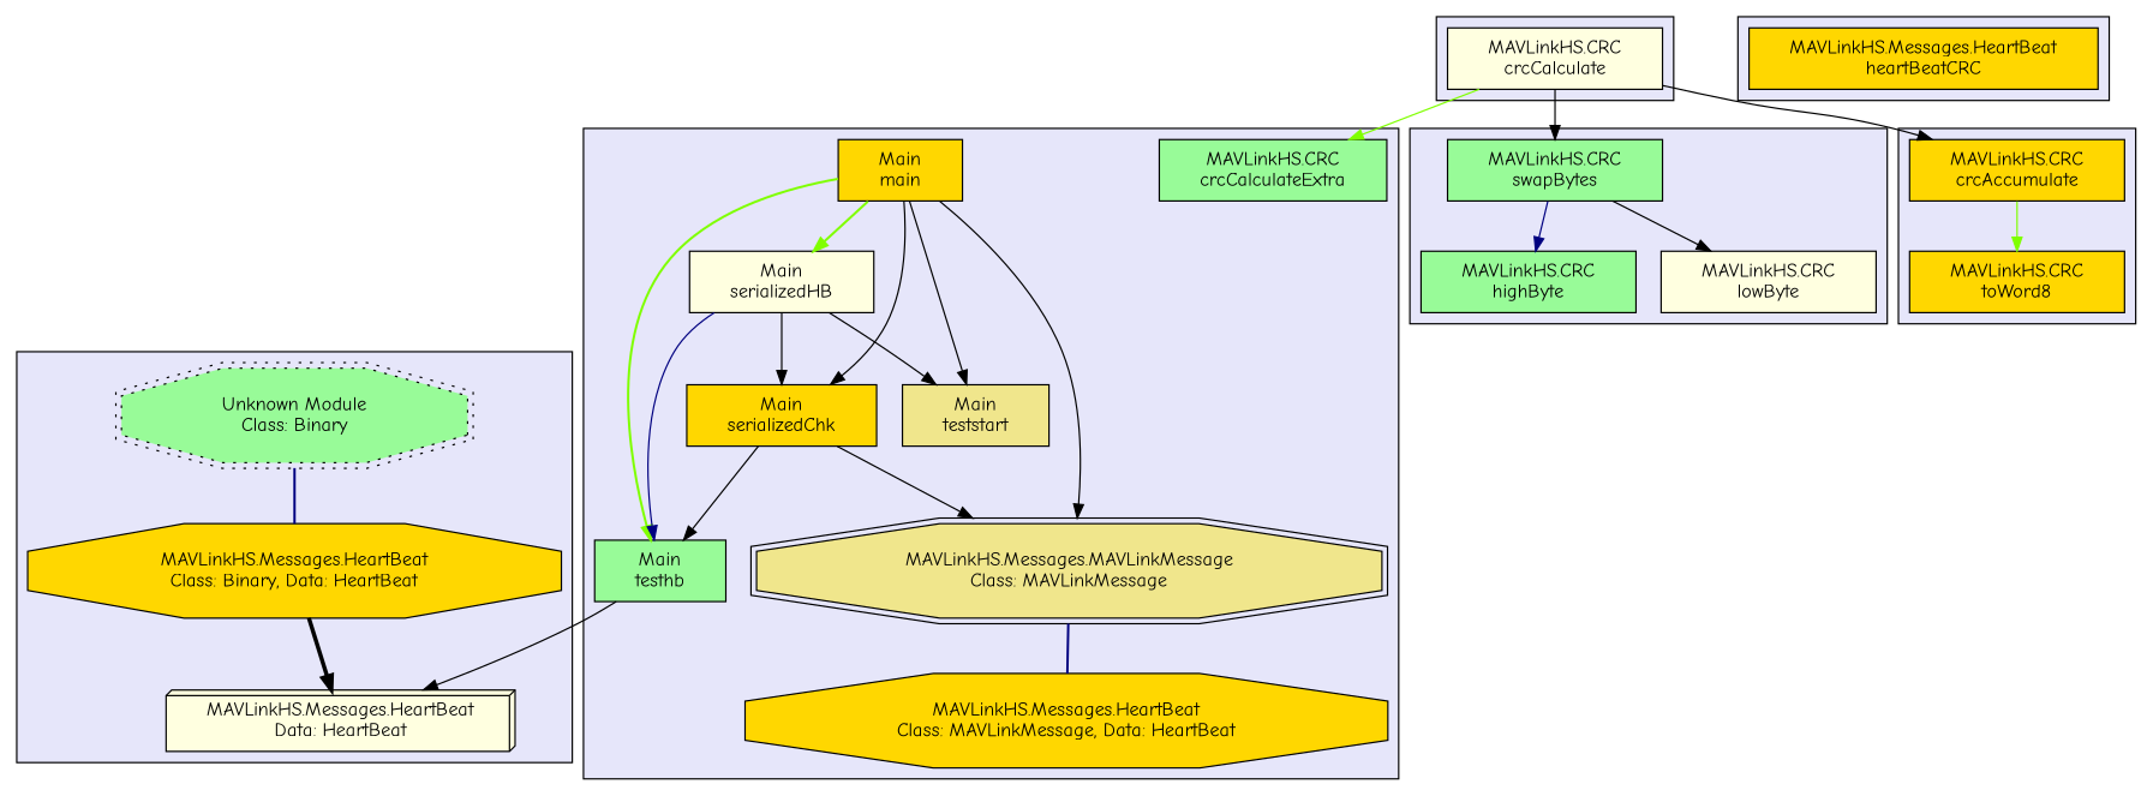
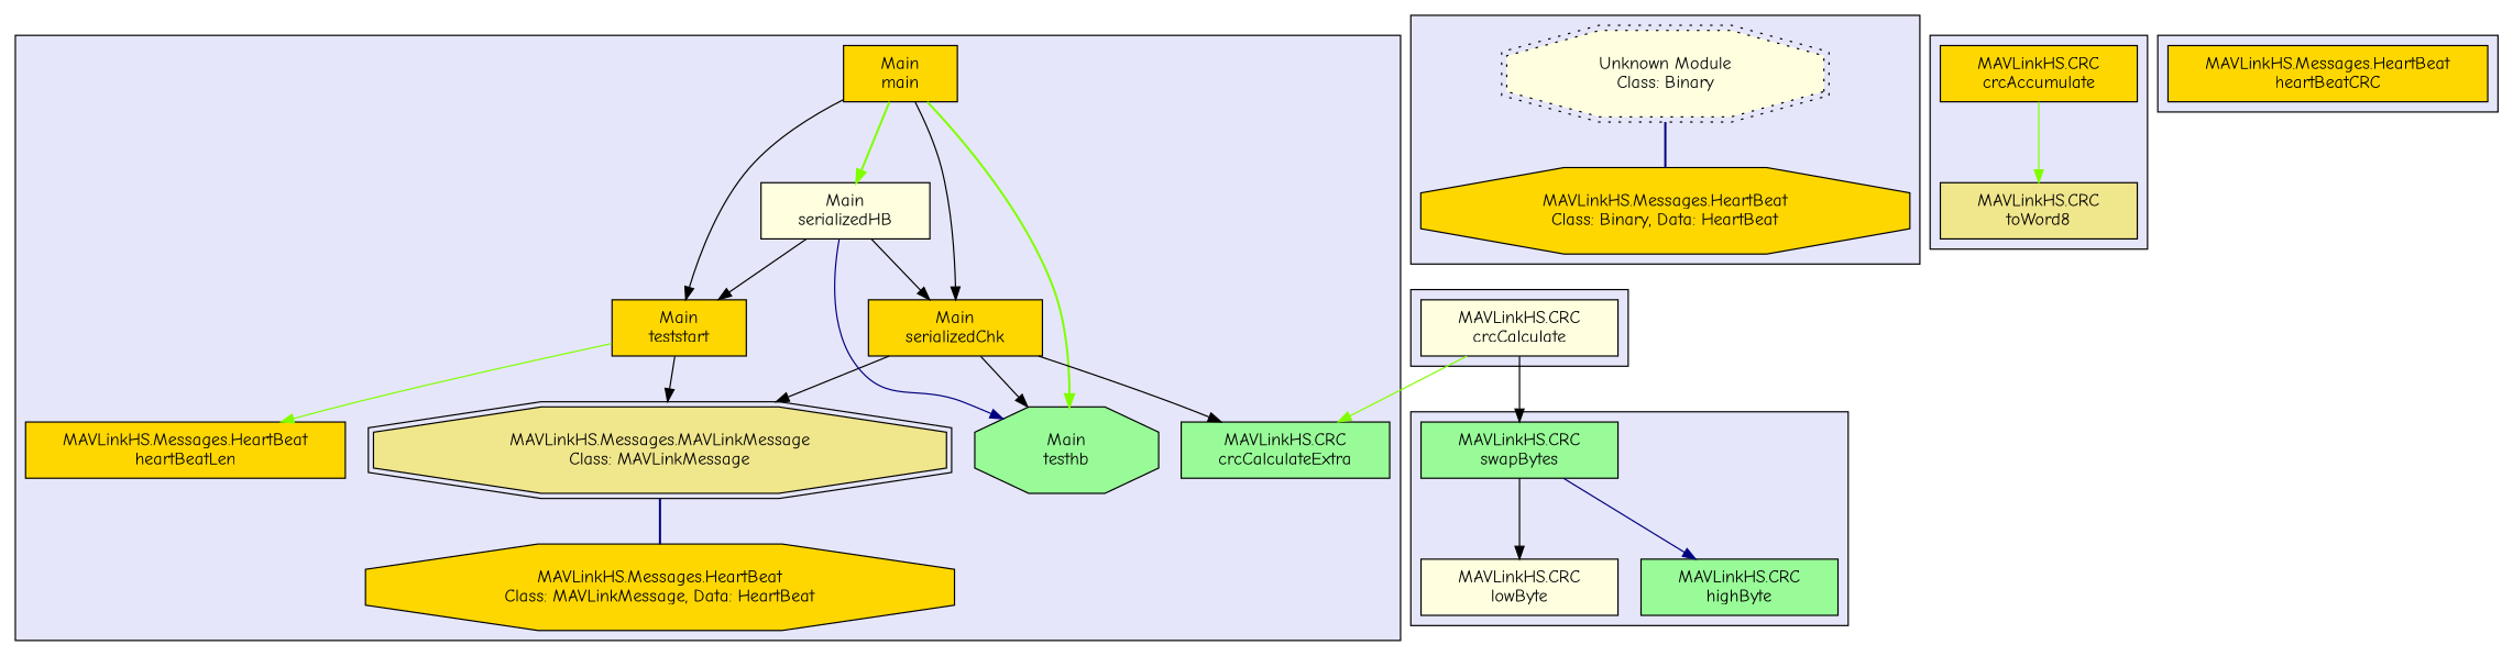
  digraph {
    fontname="Comic Neue"
    node [fillcolor=gold fontname="Comic Neue" margin="0.4,0.1" shape=box style="filled,solid"]
    edge [color=black fontname="Comic Neue" penwidth=1]
    n1 [fillcolor=palegreen label="MAVLinkHS.CRC\ncrcCalculateExtra"]
    n2 [label="MAVLinkHS.Messages.HeartBeat\nClass: MAVLinkMessage, Data: HeartBeat" shape=octagon]
+   n3 [label="MAVLinkHS.Messages.HeartBeat\nheartBeatLen"]
    n4 [fillcolor=khaki label="MAVLinkHS.Messages.MAVLinkMessage\nClass: MAVLinkMessage" shape=doubleoctagon]
    n5 [label="Main\nmain"]
    n6 [label="Main\nserializedChk"]
    n7 [fillcolor=lightyellow label="Main\nserializedHB"]
-   n8 [fillcolor=palegreen label="Main\ntesthb"]
-   n9 [fillcolor=khaki label="Main\nteststart"]
+   n8 [fillcolor=palegreen label="Main\ntesthb" shape=octagon]
+   n9 [label="Main\nteststart"]
    n10 [fillcolor=palegreen label="MAVLinkHS.CRC\nhighByte"]
    n11 [fillcolor=lightyellow label="MAVLinkHS.CRC\nlowByte"]
    n12 [fillcolor=palegreen label="MAVLinkHS.CRC\nswapBytes"]
-   n13 [fillcolor=lightyellow label="MAVLinkHS.Messages.HeartBeat\nData: HeartBeat" shape=box3d]
    n14 [label="MAVLinkHS.Messages.HeartBeat\nClass: Binary, Data: HeartBeat" shape=octagon]
-   n15 [fillcolor=palegreen label="Unknown Module\nClass: Binary" shape=doubleoctagon style="filled,dotted"]
+   n15 [fillcolor=lightyellow label="Unknown Module\nClass: Binary" shape=doubleoctagon style="filled,dotted"]
    n16 [label="MAVLinkHS.CRC\ncrcAccumulate"]
-   n17 [label="MAVLinkHS.CRC\ntoWord8"]
+   n17 [fillcolor=khaki label="MAVLinkHS.CRC\ntoWord8"]
    n18 [fillcolor=lightyellow label="MAVLinkHS.CRC\ncrcCalculate"]
    n19 [label="MAVLinkHS.Messages.HeartBeat\nheartBeatCRC"]
    subgraph cluster_1 {
      fillcolor=lavender
      style=filled
      n1
      n2
+     n3
      n4
      n5
      n6
      n7
      n8
      n9
    }
    subgraph cluster_2 {
      fillcolor=lavender
      style=filled
      n10
      n11
      n12
    }
    subgraph cluster_3 {
      fillcolor=lavender
      style=filled
-     n13
      n14
      n15
    }
    subgraph cluster_4 {
      fillcolor=lavender
      style=filled
      n16
      n17
    }
    subgraph cluster_5 {
      fillcolor=lavender
      style=filled
      n18
    }
    subgraph cluster_6 {
      fillcolor=lavender
      style=filled
      n19
    }
    n4 -> n2 [color=navy dir=none penwidth=1.6931471805599454]
-   n5 -> n4
+   n9 -> n4
    n5 -> n6
    n5 -> n7 [color=chartreuse penwidth=1.6931471805599454]
    n5 -> n8 [color=chartreuse penwidth=1.6931471805599454]
    n5 -> n9
+   n6 -> n1
    n6 -> n4
    n6 -> n8
    n7 -> n6
    n7 -> n8 [color=navy]
    n7 -> n9
-   n8 -> n13
+   n9 -> n3 [color=chartreuse]
    n12 -> n10 [color=navy]
    n12 -> n11
-   n14 -> n13 [penwidth=2.9459101490553135]
    n15 -> n14 [color=navy dir=none penwidth=1.6931471805599454]
    n16 -> n17 [color=chartreuse]
    n18 -> n1 [color=chartreuse]
    n18 -> n12
-   n18 -> n16
  }
